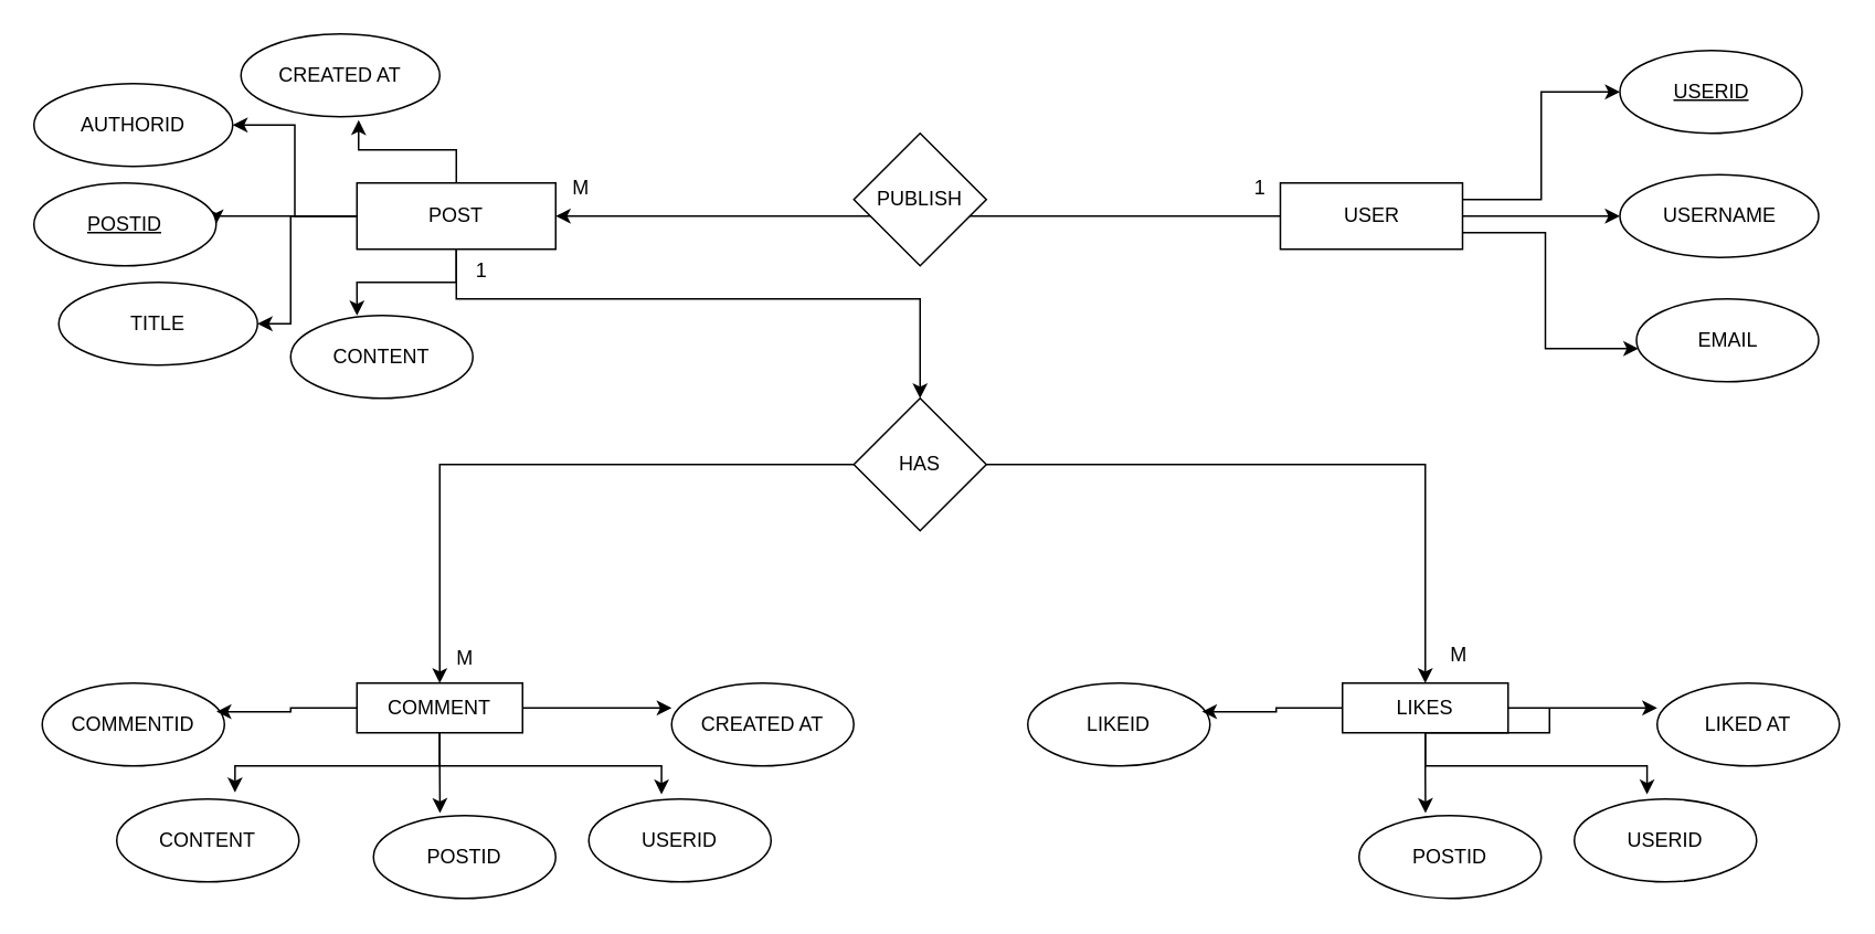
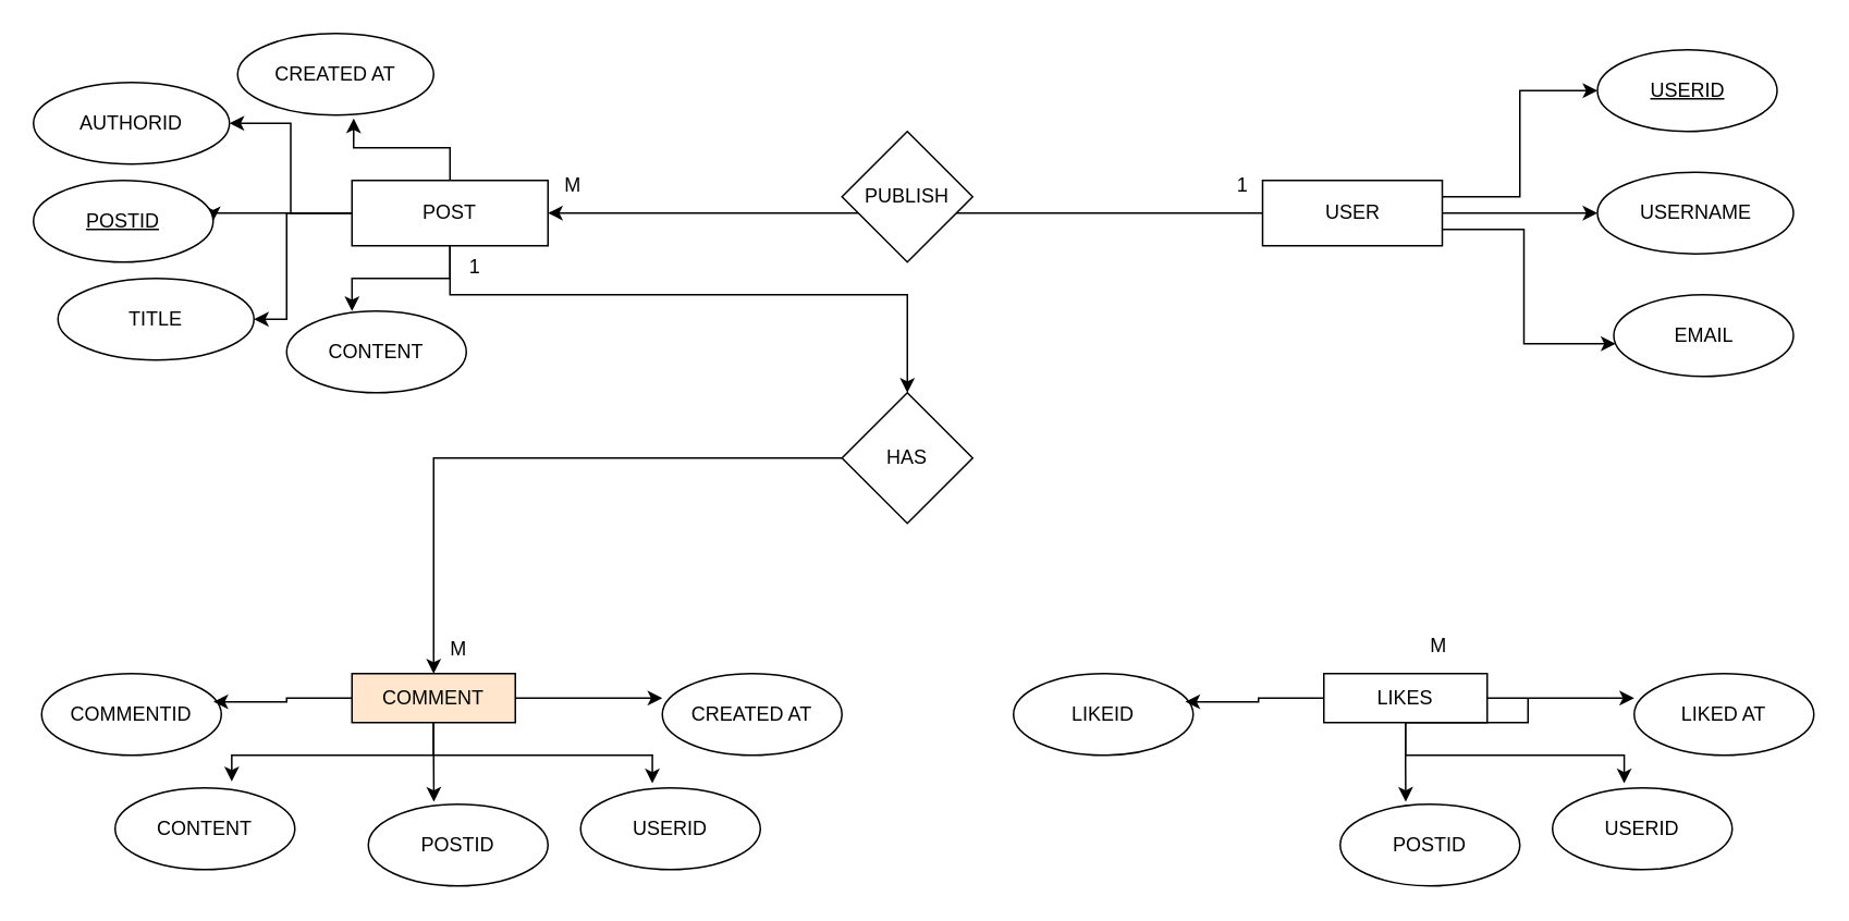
  <mxCell id="0" />
  <mxCell id="1" parent="0" />
  <mxCell id="2" style="edgeStyle=orthogonalEdgeStyle;rounded=0;orthogonalLoop=1;jettySize=auto;html=1;exitX=1;exitY=0.25;exitDx=0;exitDy=0;entryX=0;entryY=0.5;entryDx=0;entryDy=0;" edge="1" parent="1" source="6" target="9"><mxGeometry relative="1" as="geometry" /></mxCell>
  <mxCell id="3" style="edgeStyle=orthogonalEdgeStyle;rounded=0;orthogonalLoop=1;jettySize=auto;html=1;exitX=1;exitY=0.5;exitDx=0;exitDy=0;entryX=0;entryY=0.5;entryDx=0;entryDy=0;" edge="1" parent="1" source="6" target="7"><mxGeometry relative="1" as="geometry" /></mxCell>
  <mxCell id="4" style="edgeStyle=orthogonalEdgeStyle;rounded=0;orthogonalLoop=1;jettySize=auto;html=1;exitX=1;exitY=0.75;exitDx=0;exitDy=0;" edge="1" parent="1" source="6" target="8"><mxGeometry relative="1" as="geometry"><Array as="points"><mxPoint x="932.5" y="140" /><mxPoint x="932.5" y="210" /><mxPoint x="1027.5" y="210" /></Array></mxGeometry></mxCell>
  <mxCell id="5" style="edgeStyle=orthogonalEdgeStyle;rounded=0;orthogonalLoop=1;jettySize=auto;html=1;entryX=1;entryY=0.5;entryDx=0;entryDy=0;" edge="1" parent="1" source="6" target="14"><mxGeometry relative="1" as="geometry" /></mxCell>
  <mxCell id="6" value="USER" style="rounded=0;whiteSpace=wrap;html=1;" vertex="1" parent="1"><mxGeometry x="772.5" y="110" width="110" height="40" as="geometry" /></mxCell>
  <mxCell id="7" value="USERNAME" style="ellipse;whiteSpace=wrap;html=1;" vertex="1" parent="1"><mxGeometry x="977.5" y="105" width="120" height="50" as="geometry" /></mxCell>
  <mxCell id="8" value="EMAIL" style="ellipse;whiteSpace=wrap;html=1;" vertex="1" parent="1"><mxGeometry x="987.5" y="180" width="110" height="50" as="geometry" /></mxCell>
  <mxCell id="9" value="USERID" style="ellipse;whiteSpace=wrap;html=1;fontStyle=4" vertex="1" parent="1"><mxGeometry x="977.5" y="30" width="110" height="50" as="geometry" /></mxCell>
  <mxCell id="10" style="edgeStyle=orthogonalEdgeStyle;rounded=0;orthogonalLoop=1;jettySize=auto;html=1;entryX=1;entryY=0.5;entryDx=0;entryDy=0;" edge="1" parent="1" source="14" target="17"><mxGeometry relative="1" as="geometry"><Array as="points"><mxPoint x="130" y="130" /></Array></mxGeometry></mxCell>
  <mxCell id="11" style="edgeStyle=orthogonalEdgeStyle;rounded=0;orthogonalLoop=1;jettySize=auto;html=1;entryX=1;entryY=0.5;entryDx=0;entryDy=0;" edge="1" parent="1" source="14" target="19"><mxGeometry relative="1" as="geometry" /></mxCell>
  <mxCell id="12" style="edgeStyle=orthogonalEdgeStyle;rounded=0;orthogonalLoop=1;jettySize=auto;html=1;entryX=1;entryY=0.5;entryDx=0;entryDy=0;" edge="1" parent="1" source="14" target="16"><mxGeometry relative="1" as="geometry"><Array as="points"><mxPoint x="175" y="130" /><mxPoint x="175" y="195" /></Array></mxGeometry></mxCell>
  <mxCell id="13" style="edgeStyle=orthogonalEdgeStyle;rounded=0;orthogonalLoop=1;jettySize=auto;html=1;entryX=0.5;entryY=0;entryDx=0;entryDy=0;" edge="1" parent="1" source="14" target="31"><mxGeometry relative="1" as="geometry"><Array as="points"><mxPoint x="275" y="180" /><mxPoint x="555" y="180" /></Array></mxGeometry></mxCell>
  <mxCell id="14" value="POST" style="rounded=0;whiteSpace=wrap;html=1;" vertex="1" parent="1"><mxGeometry x="215" y="110" width="120" height="40" as="geometry" /></mxCell>
  <mxCell id="15" value="CONTENT" style="ellipse;whiteSpace=wrap;html=1;" vertex="1" parent="1"><mxGeometry x="175" y="190" width="110" height="50" as="geometry" /></mxCell>
  <mxCell id="16" value="TITLE" style="ellipse;whiteSpace=wrap;html=1;" vertex="1" parent="1"><mxGeometry x="35" y="170" width="120" height="50" as="geometry" /></mxCell>
  <mxCell id="17" value="&lt;u&gt;POSTID&lt;/u&gt;" style="ellipse;whiteSpace=wrap;html=1;" vertex="1" parent="1"><mxGeometry x="20" y="110" width="110" height="50" as="geometry" /></mxCell>
  <mxCell id="18" value="CREATED AT" style="ellipse;whiteSpace=wrap;html=1;" vertex="1" parent="1"><mxGeometry x="145" y="20" width="120" height="50" as="geometry" /></mxCell>
  <mxCell id="19" value="AUTHORID" style="ellipse;whiteSpace=wrap;html=1;" vertex="1" parent="1"><mxGeometry x="20" y="50" width="120" height="50" as="geometry" /></mxCell>
  <mxCell id="20" style="edgeStyle=orthogonalEdgeStyle;rounded=0;orthogonalLoop=1;jettySize=auto;html=1;entryX=0.592;entryY=1.04;entryDx=0;entryDy=0;entryPerimeter=0;" edge="1" parent="1" source="14" target="18"><mxGeometry relative="1" as="geometry" /></mxCell>
  <mxCell id="21" style="edgeStyle=orthogonalEdgeStyle;rounded=0;orthogonalLoop=1;jettySize=auto;html=1;entryX=0.364;entryY=0;entryDx=0;entryDy=0;entryPerimeter=0;" edge="1" parent="1" source="14" target="15"><mxGeometry relative="1" as="geometry" /></mxCell>
  <mxCell id="22" value="PUBLISH" style="rhombus;whiteSpace=wrap;html=1;" vertex="1" parent="1"><mxGeometry x="515" y="80" width="80" height="80" as="geometry" /></mxCell>
- <mxCell id="23" value="COMMENT" style="rounded=0;whiteSpace=wrap;html=1;" vertex="1" parent="1"><mxGeometry x="215" y="412" width="100" height="30" as="geometry" /></mxCell>
+ <mxCell id="23" value="COMMENT" style="rounded=0;whiteSpace=wrap;html=1;fillColor=#ffe6cc;" vertex="1" parent="1"><mxGeometry x="215" y="412" width="100" height="30" as="geometry" /></mxCell>
  <mxCell id="24" value="POSTID" style="ellipse;whiteSpace=wrap;html=1;" vertex="1" parent="1"><mxGeometry x="225" y="492" width="110" height="50" as="geometry" /></mxCell>
  <mxCell id="25" value="USERID" style="ellipse;whiteSpace=wrap;html=1;" vertex="1" parent="1"><mxGeometry x="355" y="482" width="110" height="50" as="geometry" /></mxCell>
  <mxCell id="26" value="CONTENT" style="ellipse;whiteSpace=wrap;html=1;" vertex="1" parent="1"><mxGeometry x="70" y="482" width="110" height="50" as="geometry" /></mxCell>
  <mxCell id="27" value="CREATED AT" style="ellipse;whiteSpace=wrap;html=1;" vertex="1" parent="1"><mxGeometry x="405" y="412" width="110" height="50" as="geometry" /></mxCell>
  <mxCell id="28" value="COMMENTID" style="ellipse;whiteSpace=wrap;html=1;" vertex="1" parent="1"><mxGeometry x="25" y="412" width="110" height="50" as="geometry" /></mxCell>
  <mxCell id="29" style="edgeStyle=orthogonalEdgeStyle;rounded=0;orthogonalLoop=1;jettySize=auto;html=1;entryX=0.5;entryY=0;entryDx=0;entryDy=0;" edge="1" parent="1" source="31" target="23"><mxGeometry relative="1" as="geometry" /></mxCell>
- <mxCell id="30" style="edgeStyle=orthogonalEdgeStyle;rounded=0;orthogonalLoop=1;jettySize=auto;html=1;entryX=0.5;entryY=0;entryDx=0;entryDy=0;" edge="1" parent="1" source="31" target="37"><mxGeometry relative="1" as="geometry" /></mxCell>
  <mxCell id="31" value="HAS" style="rhombus;whiteSpace=wrap;html=1;" vertex="1" parent="1"><mxGeometry x="515" y="240" width="80" height="80" as="geometry" /></mxCell>
  <mxCell id="32" style="edgeStyle=orthogonalEdgeStyle;rounded=0;orthogonalLoop=1;jettySize=auto;html=1;entryX=0.956;entryY=0.345;entryDx=0;entryDy=0;entryPerimeter=0;" edge="1" parent="1" source="23" target="28"><mxGeometry relative="1" as="geometry" /></mxCell>
  <mxCell id="33" style="edgeStyle=orthogonalEdgeStyle;rounded=0;orthogonalLoop=1;jettySize=auto;html=1;entryX=0;entryY=0.3;entryDx=0;entryDy=0;entryPerimeter=0;" edge="1" parent="1" source="23" target="27"><mxGeometry relative="1" as="geometry" /></mxCell>
  <mxCell id="34" style="edgeStyle=orthogonalEdgeStyle;rounded=0;orthogonalLoop=1;jettySize=auto;html=1;entryX=0.365;entryY=-0.03;entryDx=0;entryDy=0;entryPerimeter=0;" edge="1" parent="1" source="23" target="24"><mxGeometry relative="1" as="geometry" /></mxCell>
  <mxCell id="35" style="edgeStyle=orthogonalEdgeStyle;rounded=0;orthogonalLoop=1;jettySize=auto;html=1;entryX=0.649;entryY=-0.08;entryDx=0;entryDy=0;entryPerimeter=0;" edge="1" parent="1" source="23" target="26"><mxGeometry relative="1" as="geometry"><Array as="points"><mxPoint x="265" y="462" /><mxPoint x="141" y="462" /></Array></mxGeometry></mxCell>
  <mxCell id="36" style="edgeStyle=orthogonalEdgeStyle;rounded=0;orthogonalLoop=1;jettySize=auto;html=1;entryX=0.399;entryY=-0.055;entryDx=0;entryDy=0;entryPerimeter=0;" edge="1" parent="1" source="23" target="25"><mxGeometry relative="1" as="geometry"><Array as="points"><mxPoint x="265" y="462" /><mxPoint x="399" y="462" /></Array></mxGeometry></mxCell>
  <mxCell id="37" value="LIKES" style="rounded=0;whiteSpace=wrap;html=1;" vertex="1" parent="1"><mxGeometry x="810" y="412" width="100" height="30" as="geometry" /></mxCell>
  <mxCell id="38" value="POSTID" style="ellipse;whiteSpace=wrap;html=1;" vertex="1" parent="1"><mxGeometry x="820" y="492" width="110" height="50" as="geometry" /></mxCell>
  <mxCell id="39" value="USERID" style="ellipse;whiteSpace=wrap;html=1;" vertex="1" parent="1"><mxGeometry x="950" y="482" width="110" height="50" as="geometry" /></mxCell>
  <mxCell id="40" value="LIKED AT" style="ellipse;whiteSpace=wrap;html=1;" vertex="1" parent="1"><mxGeometry x="1000" y="412" width="110" height="50" as="geometry" /></mxCell>
  <mxCell id="41" value="LIKEID" style="ellipse;whiteSpace=wrap;html=1;" vertex="1" parent="1"><mxGeometry x="620" y="412" width="110" height="50" as="geometry" /></mxCell>
  <mxCell id="42" style="edgeStyle=orthogonalEdgeStyle;rounded=0;orthogonalLoop=1;jettySize=auto;html=1;entryX=0.956;entryY=0.345;entryDx=0;entryDy=0;entryPerimeter=0;" edge="1" parent="1" source="37" target="41"><mxGeometry relative="1" as="geometry" /></mxCell>
  <mxCell id="43" style="edgeStyle=orthogonalEdgeStyle;rounded=0;orthogonalLoop=1;jettySize=auto;html=1;entryX=0;entryY=0.3;entryDx=0;entryDy=0;entryPerimeter=0;" edge="1" parent="1" source="37" target="40"><mxGeometry relative="1" as="geometry" /></mxCell>
  <mxCell id="44" style="edgeStyle=orthogonalEdgeStyle;rounded=0;orthogonalLoop=1;jettySize=auto;html=1;entryX=0.365;entryY=-0.03;entryDx=0;entryDy=0;entryPerimeter=0;" edge="1" parent="1" source="37" target="38"><mxGeometry relative="1" as="geometry" /></mxCell>
  <mxCell id="45" style="edgeStyle=orthogonalEdgeStyle;rounded=0;orthogonalLoop=1;jettySize=auto;html=1;entryX=0.399;entryY=-0.055;entryDx=0;entryDy=0;entryPerimeter=0;" edge="1" parent="1" target="39"><mxGeometry relative="1" as="geometry"><Array as="points"><mxPoint x="935" y="442" /><mxPoint x="860" y="442" /><mxPoint x="860" y="462" /><mxPoint x="994" y="462" /></Array><mxPoint x="935" y="427" as="sourcePoint" /></mxGeometry></mxCell>
  <mxCell id="46" value="1" style="text;html=1;align=center;verticalAlign=middle;resizable=0;points=[];autosize=1;strokeColor=none;fillColor=none;" vertex="1" parent="1"><mxGeometry x="745" y="98" width="30" height="30" as="geometry" /></mxCell>
  <mxCell id="47" value="M" style="text;html=1;align=center;verticalAlign=middle;resizable=0;points=[];autosize=1;strokeColor=none;fillColor=none;" vertex="1" parent="1"><mxGeometry x="335" y="98" width="30" height="30" as="geometry" /></mxCell>
  <mxCell id="48" value="1" style="text;html=1;align=center;verticalAlign=middle;resizable=0;points=[];autosize=1;strokeColor=none;fillColor=none;" vertex="1" parent="1"><mxGeometry x="275" y="148" width="30" height="30" as="geometry" /></mxCell>
  <mxCell id="49" value="M" style="text;html=1;align=center;verticalAlign=middle;resizable=0;points=[];autosize=1;strokeColor=none;fillColor=none;" vertex="1" parent="1"><mxGeometry x="265" y="382" width="30" height="30" as="geometry" /></mxCell>
  <mxCell id="50" value="M" style="text;html=1;align=center;verticalAlign=middle;resizable=0;points=[];autosize=1;strokeColor=none;fillColor=none;" vertex="1" parent="1"><mxGeometry x="865" y="380" width="30" height="30" as="geometry" /></mxCell>
